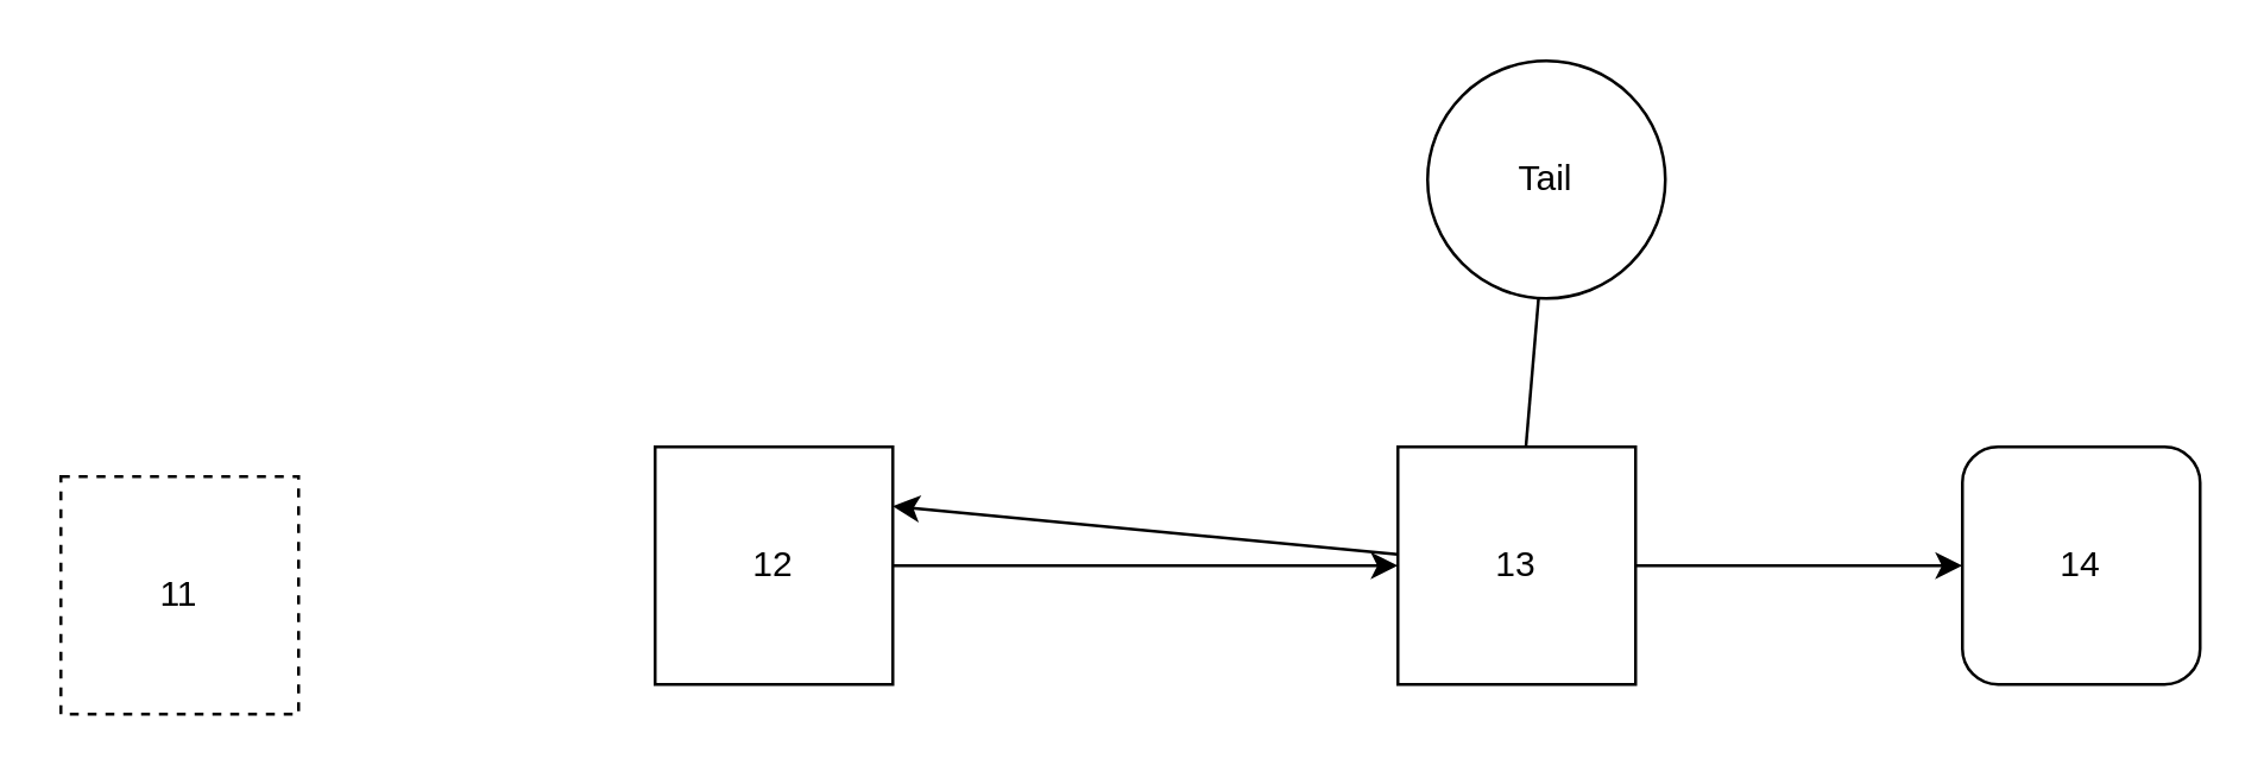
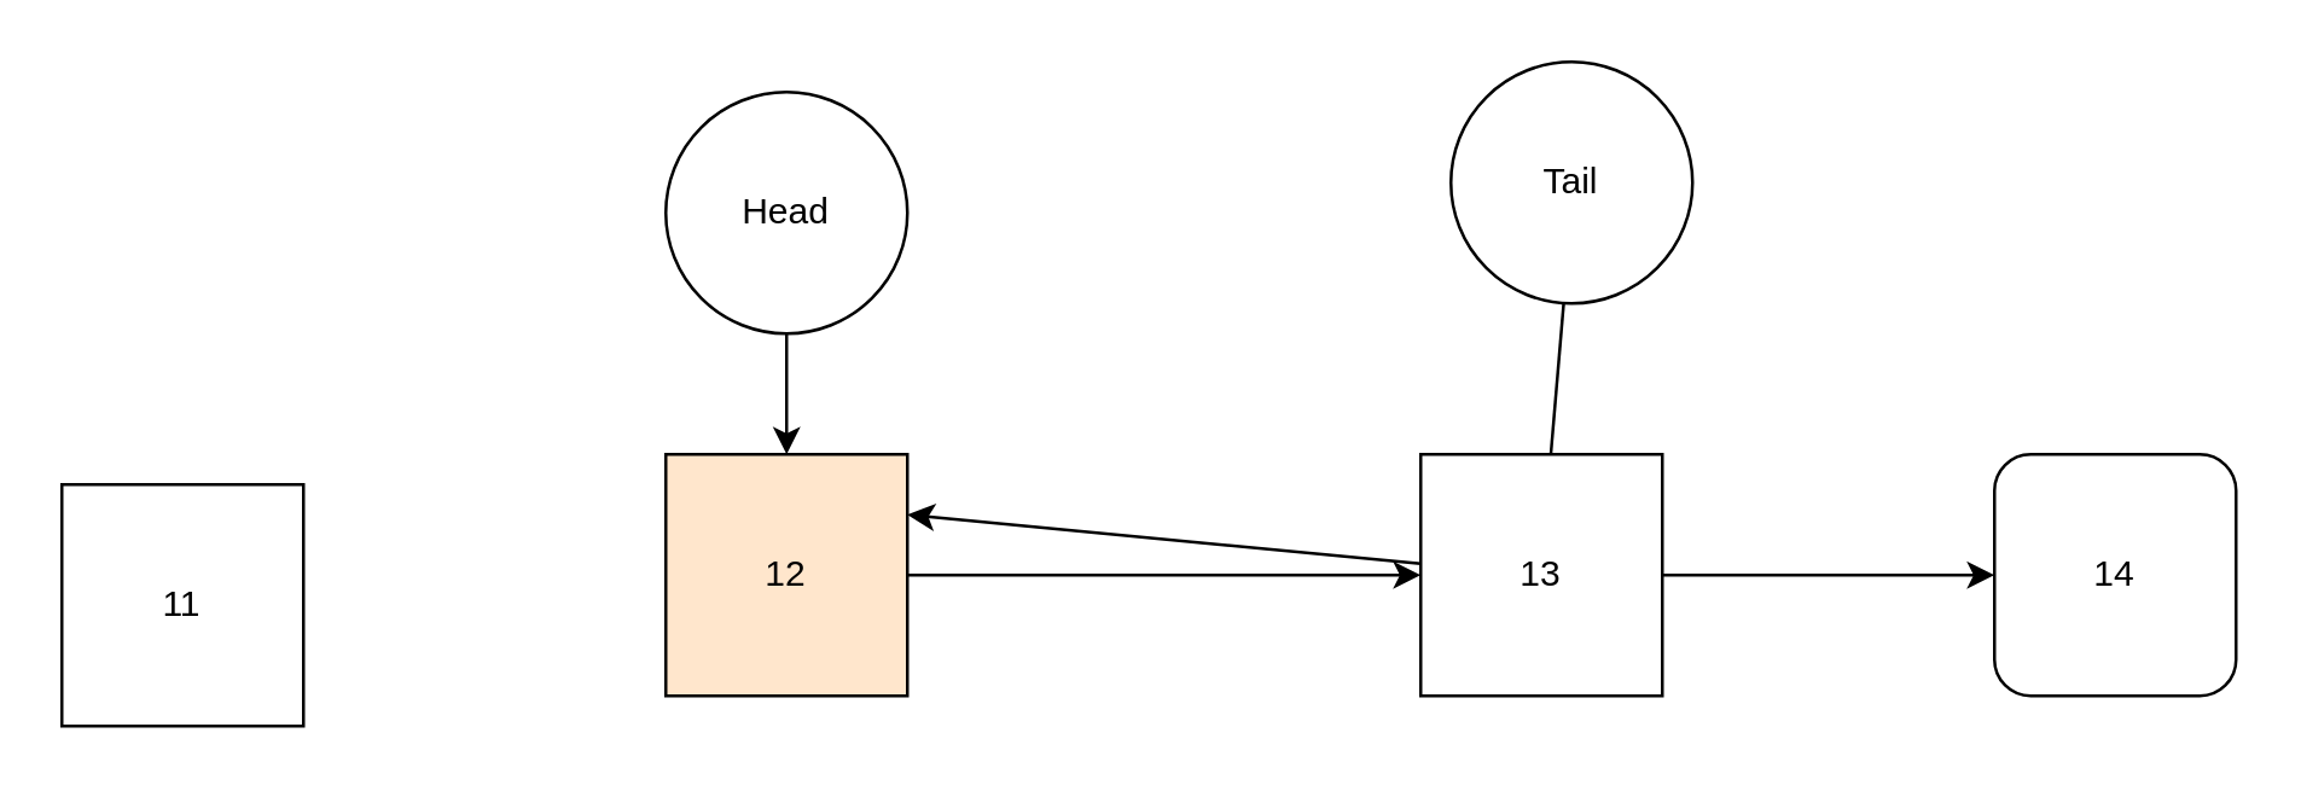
  <mxCell id="0" />
  <mxCell id="1" parent="0" />
  <mxCell id="2" style="edgeStyle=none;html=1;" edge="1" parent="1" source="3" target="8"><mxGeometry relative="1" as="geometry" /></mxCell>
- <mxCell id="3" value="12" style="whiteSpace=wrap;html=1;aspect=fixed;" vertex="1" parent="1"><mxGeometry x="220" y="150" width="80" height="80" as="geometry" /></mxCell>
+ <mxCell id="3" value="12" style="whiteSpace=wrap;html=1;aspect=fixed;fillColor=#ffe6cc;" vertex="1" parent="1"><mxGeometry x="220" y="150" width="80" height="80" as="geometry" /></mxCell>
+ <mxCell id="4" value="" style="edgeStyle=none;html=1;" edge="1" parent="1" source="5" target="3"><mxGeometry relative="1" as="geometry" /></mxCell>
+ <mxCell id="5" value="Head" style="ellipse;whiteSpace=wrap;html=1;aspect=fixed;" vertex="1" parent="1"><mxGeometry x="220" y="30" width="80" height="80" as="geometry" /></mxCell>
  <mxCell id="6" style="edgeStyle=none;html=1;entryX=1;entryY=0.25;entryDx=0;entryDy=0;" edge="1" parent="1" source="8" target="3"><mxGeometry relative="1" as="geometry" /></mxCell>
  <mxCell id="7" style="edgeStyle=none;html=1;" edge="1" parent="1" source="8" target="11"><mxGeometry relative="1" as="geometry" /></mxCell>
  <mxCell id="8" value="13" style="whiteSpace=wrap;html=1;aspect=fixed;" vertex="1" parent="1"><mxGeometry x="470" y="150" width="80" height="80" as="geometry" /></mxCell>
  <mxCell id="9" value="" style="edgeStyle=none;html=1;endArrow=none;" edge="1" parent="1" source="10" target="8"><mxGeometry relative="1" as="geometry" /></mxCell>
  <mxCell id="10" value="Tail" style="ellipse;whiteSpace=wrap;html=1;aspect=fixed;" vertex="1" parent="1"><mxGeometry x="480" y="20" width="80" height="80" as="geometry" /></mxCell>
  <mxCell id="11" value="14" style="whiteSpace=wrap;html=1;aspect=fixed;rounded=1;" vertex="1" parent="1"><mxGeometry x="660" y="150" width="80" height="80" as="geometry" /></mxCell>
- <mxCell id="12" value="11" style="whiteSpace=wrap;html=1;aspect=fixed;dashed=1;" vertex="1" parent="1"><mxGeometry x="20" y="160" width="80" height="80" as="geometry" /></mxCell>
+ <mxCell id="12" value="11" style="whiteSpace=wrap;html=1;aspect=fixed;" vertex="1" parent="1"><mxGeometry x="20" y="160" width="80" height="80" as="geometry" /></mxCell>
